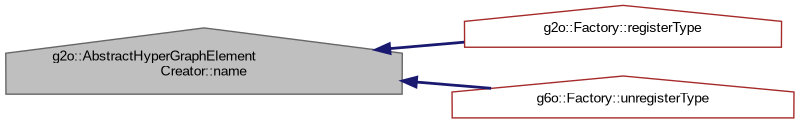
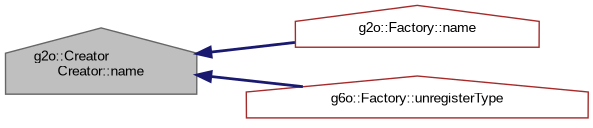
  digraph {
    fontname="Liberation Sans"
    rankdir=LR
    node [color=brown fillcolor=white fontname="Liberation Sans" fontsize=10 shape=house style=filled]
    edge [color=midnightblue dir=back fontname="Liberation Sans" fontsize=10 labelfontname=Helvetica labelfontsize=10 style=bold]
-   n1 [color=gray40 fillcolor=grey75 fontcolor=black height=0.2 label="g2o::AbstractHyperGraphElement\lCreator::name" width=0.4]
-   n2 [height=0.2 label="g2o::Factory::registerType" width=0.4]
+   n1 [color=gray40 fillcolor=grey75 fontcolor=black height=0.2 label="g2o::Creator\lCreator::name" width=0.4]
+   n2 [height=0.2 label="g2o::Factory::name" width=0.4]
    n3 [height=0.2 label="g6o::Factory::unregisterType" width=0.4]
    n1 -> n2
    n1 -> n3
  }
